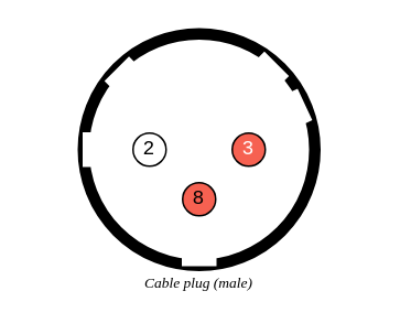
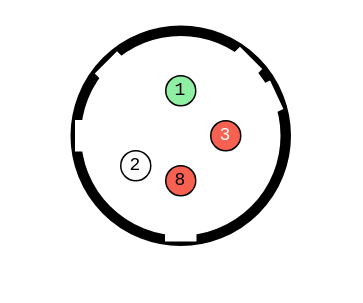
  <mxCell id="0" />
  <mxCell id="1" parent="0" />
  <mxCell id="2" value="" style="ellipse;whiteSpace=wrap;html=1;aspect=fixed;strokeWidth=7;" vertex="1" parent="1"><mxGeometry x="50" y="20" width="140" height="140" as="geometry" /></mxCell>
+ <mxCell id="3" value="1" style="ellipse;whiteSpace=wrap;html=1;aspect=fixed;fontFamily=Courier New;fillColor=#8ff0a4;" vertex="1" parent="1"><mxGeometry x="110" y="50" width="20" height="20" as="geometry" /></mxCell>
  <mxCell id="4" value="8" style="ellipse;whiteSpace=wrap;html=1;aspect=fixed;fontFamily=Courier New;fillColor=#f66151;" vertex="1" parent="1"><mxGeometry x="110" y="110" width="20" height="20" as="geometry" /></mxCell>
- <mxCell id="5" value="2" style="ellipse;whiteSpace=wrap;html=1;aspect=fixed;fontFamily=Courier New;" vertex="1" parent="1"><mxGeometry x="80" y="80" width="20" height="20" as="geometry" /></mxCell>
+ <mxCell id="5" value="2" style="ellipse;whiteSpace=wrap;html=1;aspect=fixed;fontFamily=Courier New;" vertex="1" parent="1"><mxGeometry x="80" y="100" width="20" height="20" as="geometry" /></mxCell>
  <mxCell id="6" value="&lt;font color=&quot;#ffffff&quot;&gt;3&lt;/font&gt;" style="ellipse;whiteSpace=wrap;html=1;aspect=fixed;fillColor=#f66151;fontFamily=Courier New;" vertex="1" parent="1"><mxGeometry x="140" y="80" width="20" height="20" as="geometry" /></mxCell>
  <mxCell id="7" value="" style="rounded=0;whiteSpace=wrap;html=1;strokeColor=#ffffff;" vertex="1" parent="1"><mxGeometry x="110" y="150" width="20" height="10" as="geometry" /></mxCell>
  <mxCell id="8" value="" style="rounded=0;whiteSpace=wrap;html=1;strokeColor=#ffffff;rotation=90;" vertex="1" parent="1"><mxGeometry x="43.75" y="86.25" width="20" height="7.5" as="geometry" /></mxCell>
  <mxCell id="9" value="" style="rounded=0;whiteSpace=wrap;html=1;strokeColor=#ffffff;rotation=-225;fontStyle=4" vertex="1" parent="1"><mxGeometry x="64" y="40" width="20" height="10" as="geometry" /></mxCell>
  <mxCell id="10" value="" style="rounded=0;whiteSpace=wrap;html=1;strokeColor=#ffffff;rotation=-135;fontStyle=4" vertex="1" parent="1"><mxGeometry x="153" y="37" width="20" height="10" as="geometry" /></mxCell>
  <mxCell id="11" value="" style="rounded=0;whiteSpace=wrap;html=1;strokeColor=#ffffff;rotation=-115;fontStyle=4" vertex="1" parent="1"><mxGeometry x="169" y="60" width="20" height="10" as="geometry" /></mxCell>
- <mxCell id="12" value="&lt;i&gt;&lt;font style=&quot;font-size: 9px;&quot; face=&quot;Verdana&quot;&gt;Cable plug (male)&lt;br&gt;&lt;/font&gt;&lt;/i&gt;" style="text;html=1;strokeColor=none;fillColor=none;align=center;verticalAlign=middle;whiteSpace=wrap;rounded=0;" vertex="1" parent="1"><mxGeometry x="20" y="160" width="200" height="20" as="geometry" /></mxCell>
